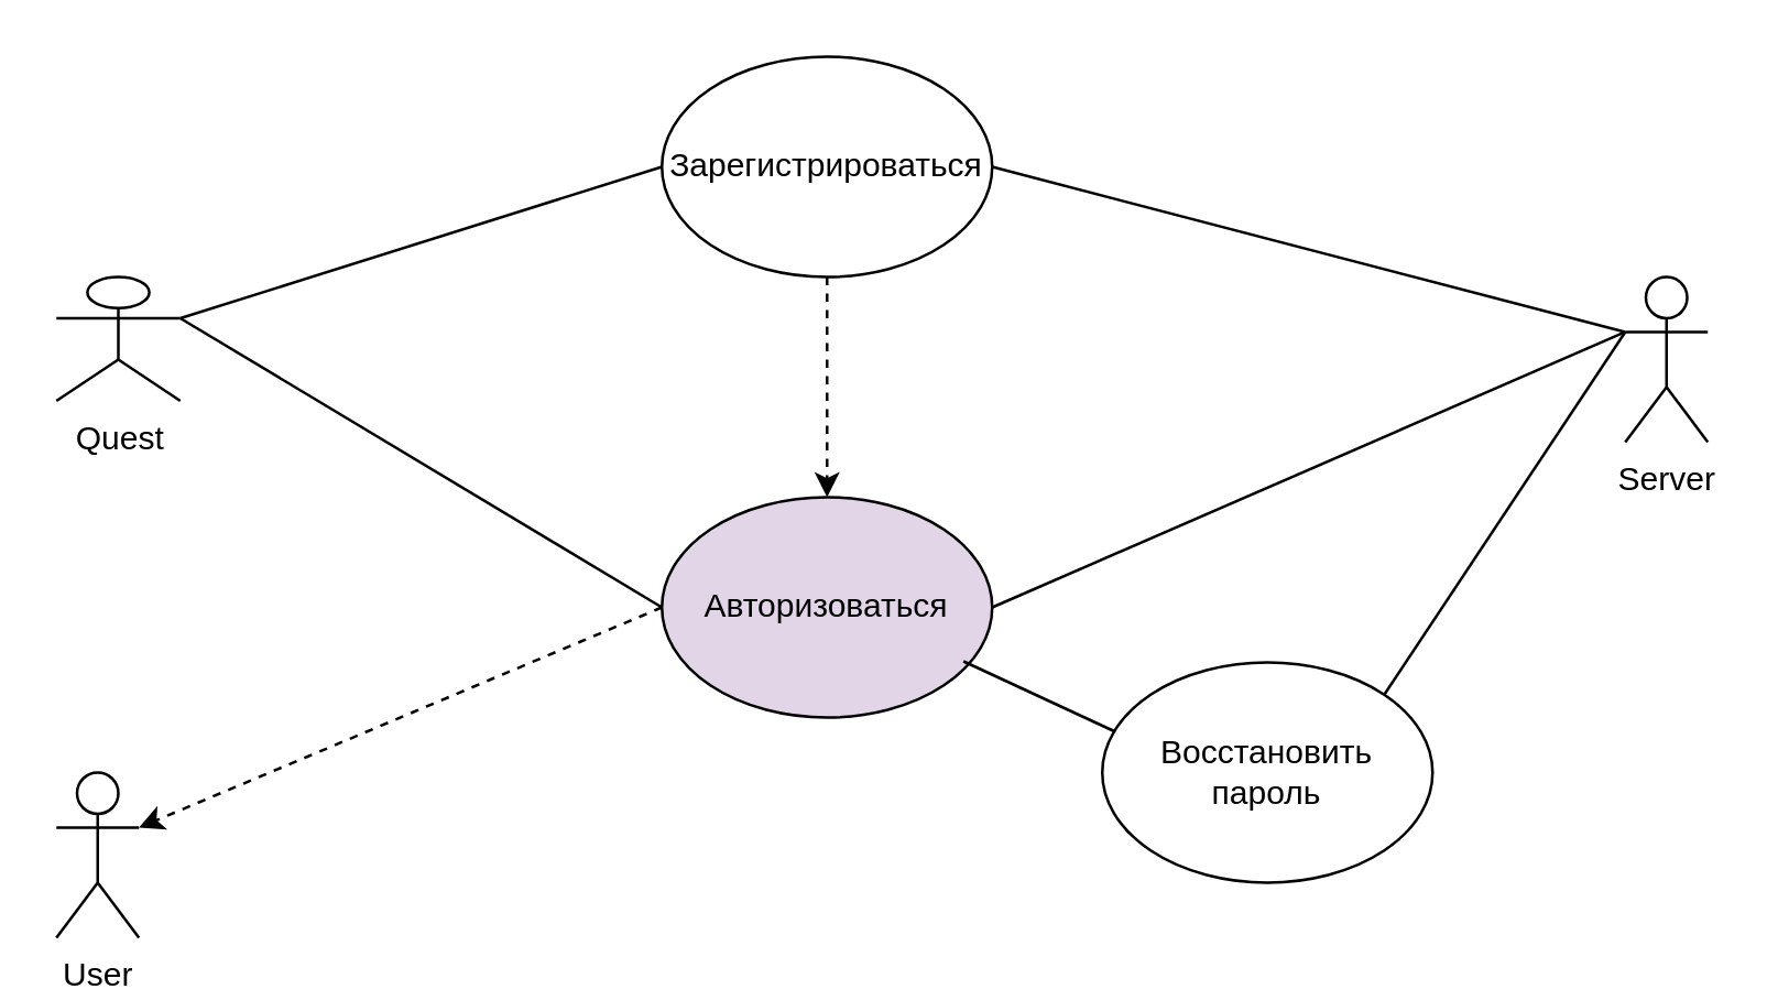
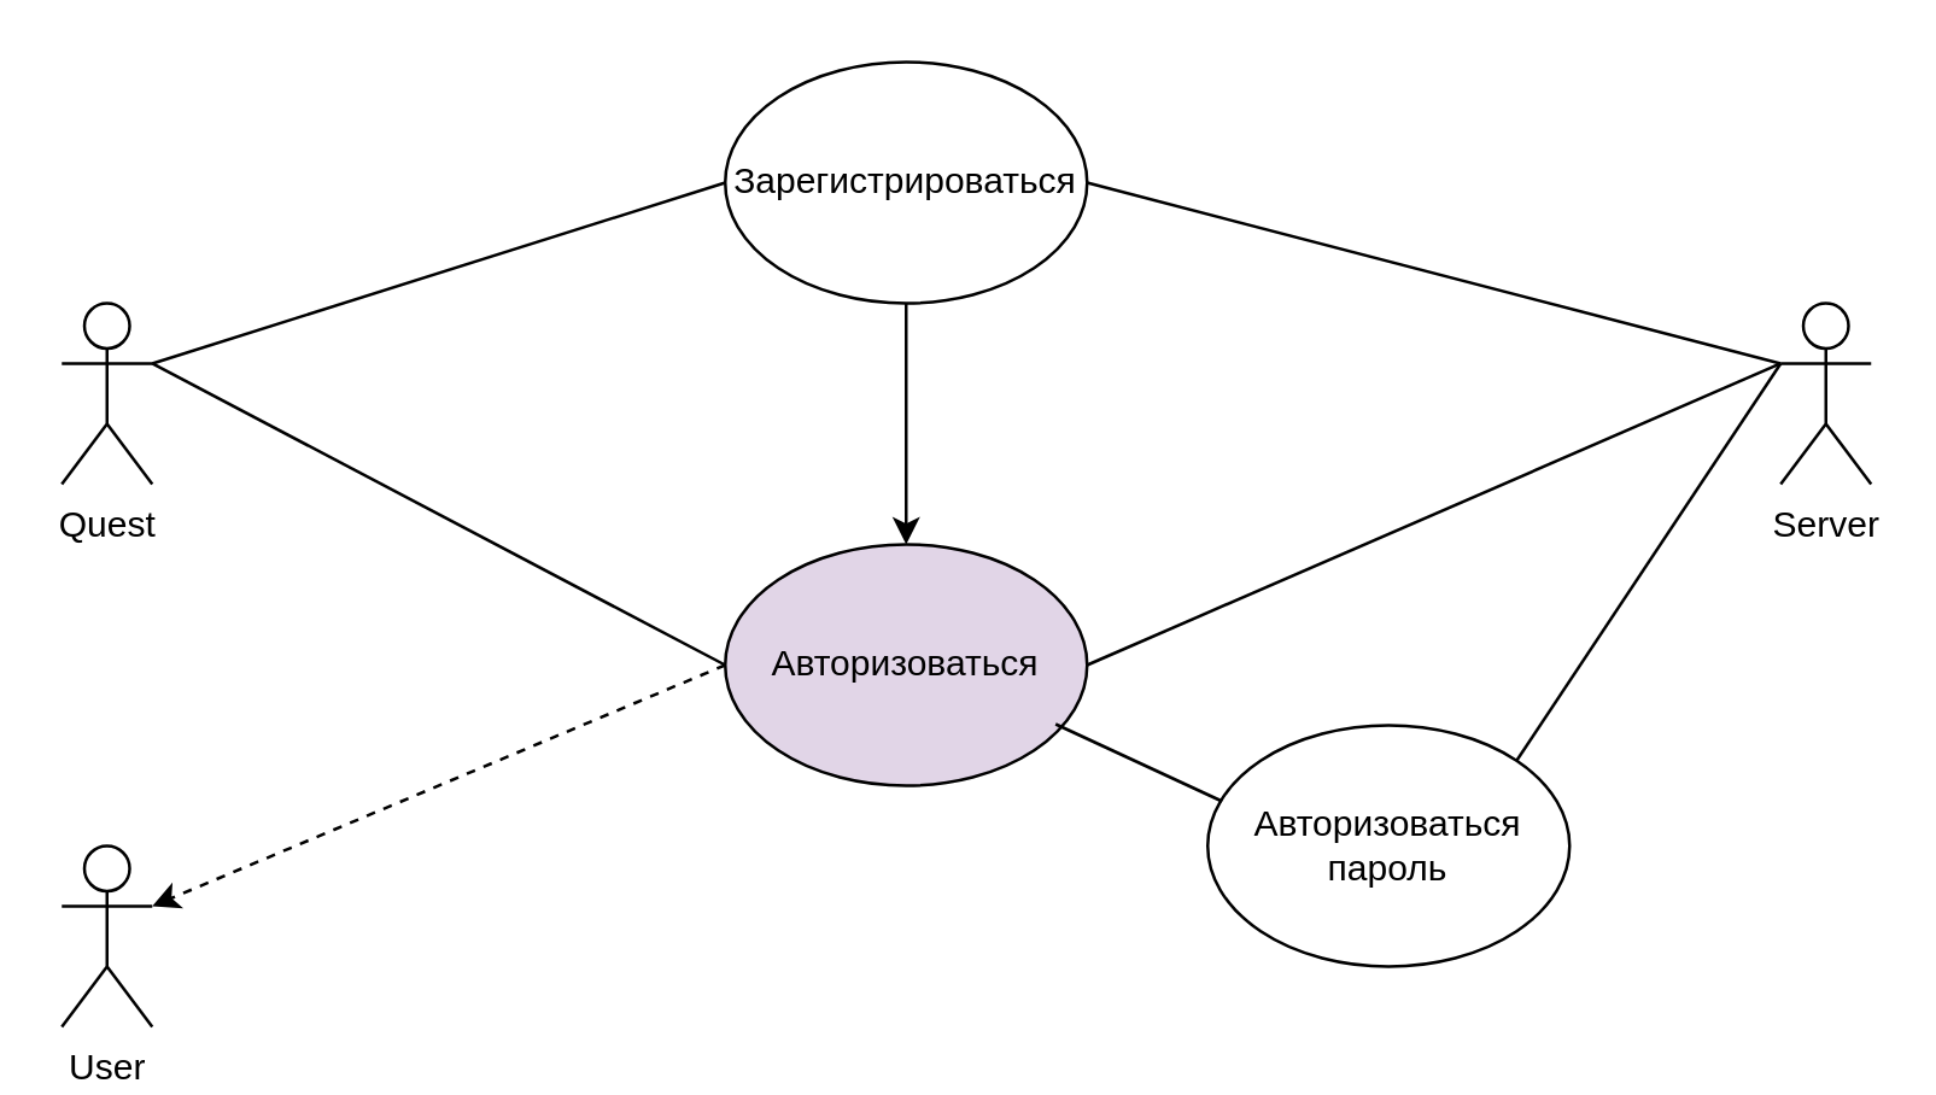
  <mxCell id="0" />
  <mxCell id="1" parent="0" />
- <mxCell id="2" value="Quest" style="shape=umlActor;verticalLabelPosition=bottom;verticalAlign=top;html=1;outlineConnect=0;" vertex="1" parent="1"><mxGeometry x="20" y="100" width="45" height="45" as="geometry" /></mxCell>
+ <mxCell id="2" value="Quest" style="shape=umlActor;verticalLabelPosition=bottom;verticalAlign=top;html=1;outlineConnect=0;" vertex="1" parent="1"><mxGeometry x="20" y="100" width="30" height="60" as="geometry" /></mxCell>
  <mxCell id="3" value="User" style="shape=umlActor;verticalLabelPosition=bottom;verticalAlign=top;html=1;outlineConnect=0;" vertex="1" parent="1"><mxGeometry x="20" y="280" width="30" height="60" as="geometry" /></mxCell>
  <mxCell id="4" value="Server" style="shape=umlActor;verticalLabelPosition=bottom;verticalAlign=top;html=1;outlineConnect=0;" vertex="1" parent="1"><mxGeometry x="590" y="100" width="30" height="60" as="geometry" /></mxCell>
  <mxCell id="5" value="Авторизоваться" style="ellipse;whiteSpace=wrap;html=1;fillColor=#e1d5e7;" vertex="1" parent="1"><mxGeometry x="240" y="180" width="120" height="80" as="geometry" /></mxCell>
  <mxCell id="6" value="Зарегистрироваться" style="ellipse;whiteSpace=wrap;html=1;" vertex="1" parent="1"><mxGeometry x="240" y="20" width="120" height="80" as="geometry" /></mxCell>
- <mxCell id="7" value="" style="endArrow=classic;html=1;rounded=0;entryX=0.5;entryY=0;entryDx=0;entryDy=0;exitX=0.5;exitY=1;exitDx=0;exitDy=0;dashed=1;" edge="1" parent="1" source="6" target="5"><mxGeometry width="50" height="50" relative="1" as="geometry"><mxPoint x="360" y="370" as="sourcePoint" /><mxPoint x="410" y="320" as="targetPoint" /></mxGeometry></mxCell>
+ <mxCell id="7" value="" style="endArrow=classic;html=1;rounded=0;entryX=0.5;entryY=0;entryDx=0;entryDy=0;exitX=0.5;exitY=1;exitDx=0;exitDy=0;" edge="1" parent="1" source="6" target="5"><mxGeometry width="50" height="50" relative="1" as="geometry"><mxPoint x="360" y="370" as="sourcePoint" /><mxPoint x="410" y="320" as="targetPoint" /></mxGeometry></mxCell>
  <mxCell id="8" value="" style="endArrow=none;html=1;rounded=0;exitX=1;exitY=0.333;exitDx=0;exitDy=0;exitPerimeter=0;entryX=0;entryY=0.5;entryDx=0;entryDy=0;" edge="1" parent="1" source="2" target="5"><mxGeometry width="50" height="50" relative="1" as="geometry"><mxPoint x="200" y="250" as="sourcePoint" /><mxPoint x="250" y="200" as="targetPoint" /></mxGeometry></mxCell>
  <mxCell id="9" value="" style="endArrow=none;html=1;rounded=0;exitX=1;exitY=0.5;exitDx=0;exitDy=0;entryX=0;entryY=0.333;entryDx=0;entryDy=0;entryPerimeter=0;" edge="1" parent="1" source="5" target="4"><mxGeometry width="50" height="50" relative="1" as="geometry"><mxPoint x="530" y="290" as="sourcePoint" /><mxPoint x="580" y="240" as="targetPoint" /></mxGeometry></mxCell>
  <mxCell id="10" value="" style="endArrow=none;html=1;rounded=0;exitX=1;exitY=0.333;exitDx=0;exitDy=0;exitPerimeter=0;entryX=0;entryY=0.5;entryDx=0;entryDy=0;" edge="1" parent="1" source="2" target="6"><mxGeometry width="50" height="50" relative="1" as="geometry"><mxPoint x="200" y="440" as="sourcePoint" /><mxPoint x="250" y="390" as="targetPoint" /></mxGeometry></mxCell>
  <mxCell id="11" value="" style="endArrow=none;html=1;rounded=0;exitX=1;exitY=0.5;exitDx=0;exitDy=0;" edge="1" parent="1" source="6"><mxGeometry width="50" height="50" relative="1" as="geometry"><mxPoint x="540" y="170" as="sourcePoint" /><mxPoint x="590" y="120" as="targetPoint" /></mxGeometry></mxCell>
  <mxCell id="12" value="" style="endArrow=classic;html=1;rounded=0;entryX=1;entryY=0.333;entryDx=0;entryDy=0;entryPerimeter=0;dashed=1;" edge="1" parent="1" target="3"><mxGeometry width="50" height="50" relative="1" as="geometry"><mxPoint x="240" y="220" as="sourcePoint" /><mxPoint x="410" y="220" as="targetPoint" /></mxGeometry></mxCell>
- <mxCell id="13" value="Восстановить пароль" style="ellipse;whiteSpace=wrap;html=1;" vertex="1" parent="1"><mxGeometry x="400" y="240" width="120" height="80" as="geometry" /></mxCell>
+ <mxCell id="13" value="Авторизоваться пароль" style="ellipse;whiteSpace=wrap;html=1;" vertex="1" parent="1"><mxGeometry x="400" y="240" width="120" height="80" as="geometry" /></mxCell>
  <mxCell id="14" value="" style="endArrow=none;html=1;rounded=0;exitX=1;exitY=0;exitDx=0;exitDy=0;" edge="1" parent="1" source="13"><mxGeometry width="50" height="50" relative="1" as="geometry"><mxPoint x="540" y="210" as="sourcePoint" /><mxPoint x="590" y="120" as="targetPoint" /></mxGeometry></mxCell>
  <mxCell id="15" value="" style="endArrow=none;html=1;rounded=0;exitX=0.913;exitY=0.745;exitDx=0;exitDy=0;entryX=0.04;entryY=0.315;entryDx=0;entryDy=0;entryPerimeter=0;exitPerimeter=0;" edge="1" parent="1" source="5" target="13"><mxGeometry width="50" height="50" relative="1" as="geometry"><mxPoint x="360" y="270" as="sourcePoint" /><mxPoint x="410" y="220" as="targetPoint" /></mxGeometry></mxCell>
